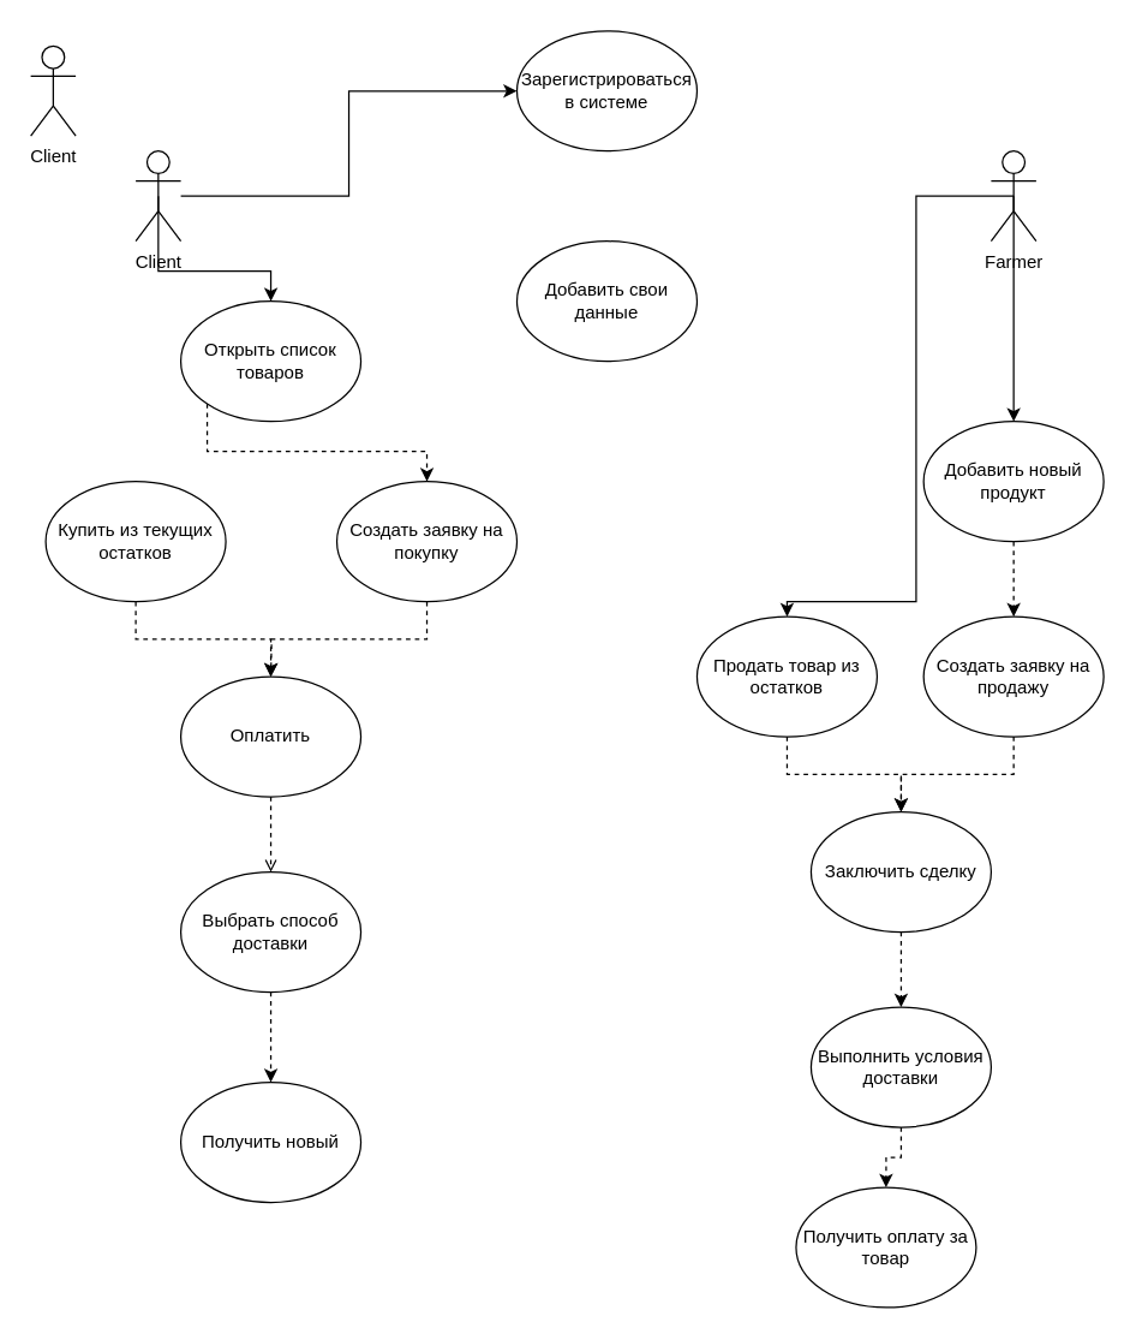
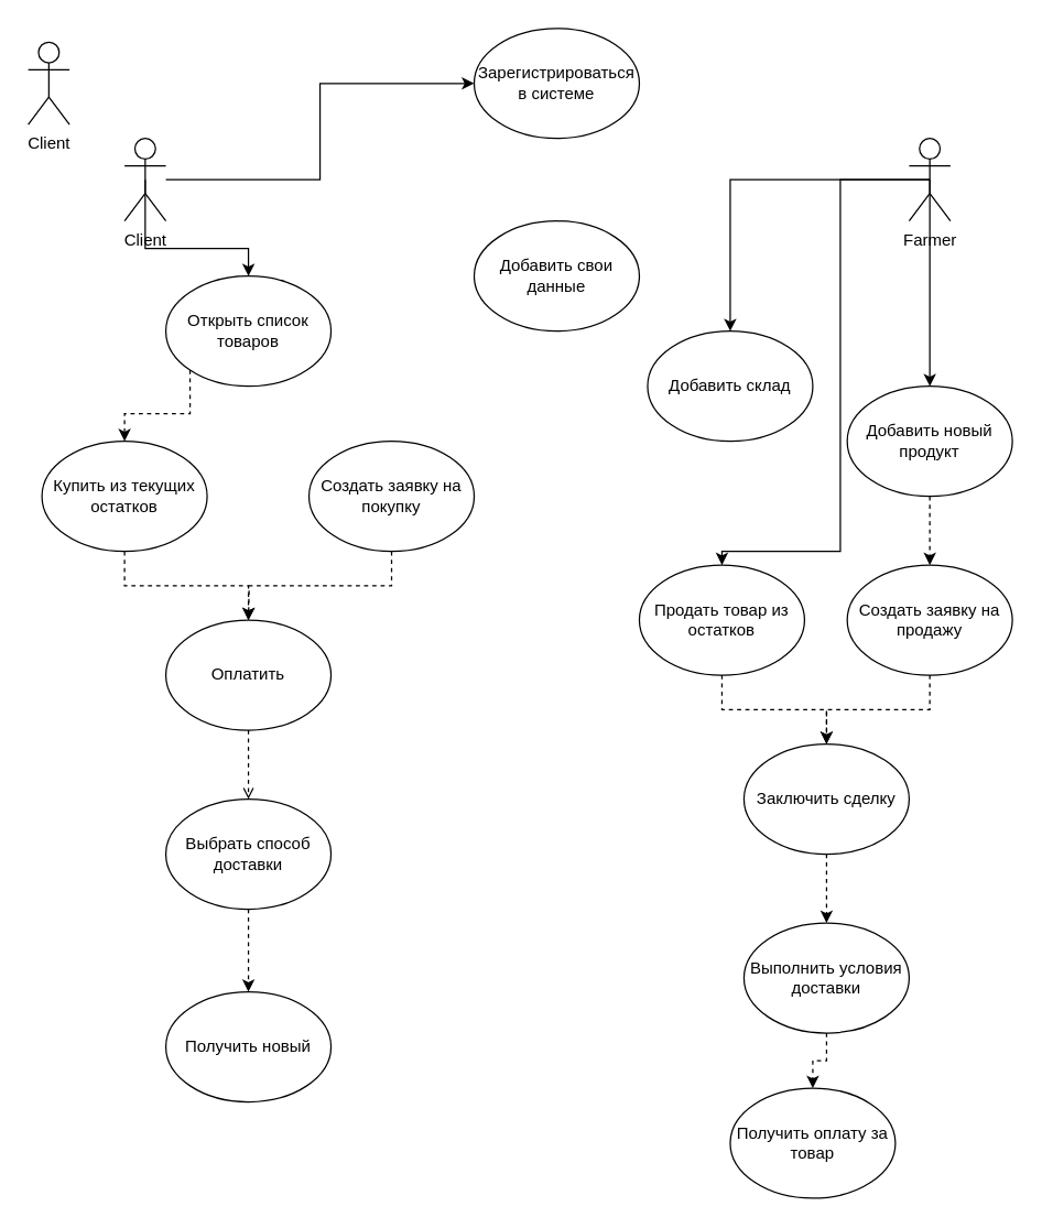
  <mxCell id="0" />
  <mxCell id="1" parent="0" />
  <mxCell id="2" value="" style="edgeStyle=orthogonalEdgeStyle;rounded=0;orthogonalLoop=1;jettySize=auto;html=1;" parent="1" source="4" target="9" edge="1"><mxGeometry relative="1" as="geometry" /></mxCell>
  <mxCell id="3" style="edgeStyle=orthogonalEdgeStyle;rounded=0;orthogonalLoop=1;jettySize=auto;html=1;exitX=0.5;exitY=0.5;exitDx=0;exitDy=0;exitPerimeter=0;entryX=0.5;entryY=0;entryDx=0;entryDy=0;" parent="1" source="4" target="16" edge="1"><mxGeometry relative="1" as="geometry" /></mxCell>
  <mxCell id="4" value="Client" style="shape=umlActor;verticalLabelPosition=bottom;verticalAlign=top;html=1;outlineConnect=0;" parent="1" vertex="1"><mxGeometry x="90" y="100" width="30" height="60" as="geometry" /></mxCell>
+ <mxCell id="5" style="edgeStyle=orthogonalEdgeStyle;rounded=0;orthogonalLoop=1;jettySize=auto;html=1;exitX=0.5;exitY=0.5;exitDx=0;exitDy=0;exitPerimeter=0;entryX=0.5;entryY=0;entryDx=0;entryDy=0;" parent="1" source="8" target="22" edge="1"><mxGeometry relative="1" as="geometry" /></mxCell>
  <mxCell id="6" style="edgeStyle=orthogonalEdgeStyle;rounded=0;orthogonalLoop=1;jettySize=auto;html=1;exitX=0.5;exitY=0.5;exitDx=0;exitDy=0;exitPerimeter=0;entryX=0.5;entryY=0;entryDx=0;entryDy=0;" parent="1" source="8" target="24" edge="1"><mxGeometry relative="1" as="geometry" /></mxCell>
  <mxCell id="7" style="edgeStyle=orthogonalEdgeStyle;rounded=0;orthogonalLoop=1;jettySize=auto;html=1;exitX=0.5;exitY=0.5;exitDx=0;exitDy=0;exitPerimeter=0;entryX=0.5;entryY=0;entryDx=0;entryDy=0;" parent="1" source="8" target="28" edge="1"><mxGeometry relative="1" as="geometry"><Array as="points"><mxPoint x="610" y="130" /><mxPoint x="610" y="400" /></Array></mxGeometry></mxCell>
  <mxCell id="8" value="Farmer" style="shape=umlActor;verticalLabelPosition=bottom;verticalAlign=top;html=1;outlineConnect=0;" parent="1" vertex="1"><mxGeometry x="660" y="100" width="30" height="60" as="geometry" /></mxCell>
  <mxCell id="9" value="Зарегистрироваться в системе" style="ellipse;whiteSpace=wrap;html=1;verticalAlign=middle;labelPosition=center;verticalLabelPosition=middle;align=center;" parent="1" vertex="1"><mxGeometry x="344" y="20" width="120" height="80" as="geometry" /></mxCell>
  <mxCell id="10" value="Добавить свои данные" style="ellipse;whiteSpace=wrap;html=1;" parent="1" vertex="1"><mxGeometry x="344" y="160" width="120" height="80" as="geometry" /></mxCell>
  <mxCell id="11" style="edgeStyle=orthogonalEdgeStyle;rounded=0;orthogonalLoop=1;jettySize=auto;html=1;exitX=0.5;exitY=1;exitDx=0;exitDy=0;dashed=1;" parent="1" source="12" edge="1"><mxGeometry relative="1" as="geometry"><mxPoint x="180" y="450" as="targetPoint" /></mxGeometry></mxCell>
  <mxCell id="12" value="Создать заявку на покупку" style="ellipse;whiteSpace=wrap;html=1;" parent="1" vertex="1"><mxGeometry x="224" y="320" width="120" height="80" as="geometry" /></mxCell>
  <mxCell id="13" style="edgeStyle=orthogonalEdgeStyle;rounded=0;orthogonalLoop=1;jettySize=auto;html=1;exitX=0.5;exitY=1;exitDx=0;exitDy=0;entryX=0.5;entryY=0;entryDx=0;entryDy=0;dashed=1;" parent="1" source="14" target="18" edge="1"><mxGeometry relative="1" as="geometry" /></mxCell>
  <mxCell id="14" value="Купить из текущих остатков" style="ellipse;whiteSpace=wrap;html=1;" parent="1" vertex="1"><mxGeometry x="30" y="320" width="120" height="80" as="geometry" /></mxCell>
- <mxCell id="15" style="edgeStyle=orthogonalEdgeStyle;rounded=0;orthogonalLoop=1;jettySize=auto;html=1;exitX=0;exitY=1;exitDx=0;exitDy=0;dashed=1;" parent="1" source="16" target="12" edge="1"><mxGeometry relative="1" as="geometry" /></mxCell>
+ <mxCell id="15" style="edgeStyle=orthogonalEdgeStyle;rounded=0;orthogonalLoop=1;jettySize=auto;html=1;exitX=0;exitY=1;exitDx=0;exitDy=0;entryX=0.5;entryY=0;entryDx=0;entryDy=0;dashed=1;" parent="1" source="16" target="14" edge="1"><mxGeometry relative="1" as="geometry" /></mxCell>
  <mxCell id="16" value="Открыть список товаров" style="ellipse;whiteSpace=wrap;html=1;" parent="1" vertex="1"><mxGeometry x="120" y="200" width="120" height="80" as="geometry" /></mxCell>
  <mxCell id="17" style="edgeStyle=orthogonalEdgeStyle;rounded=0;orthogonalLoop=1;jettySize=auto;html=1;exitX=0.5;exitY=1;exitDx=0;exitDy=0;dashed=1;endArrow=open;" parent="1" source="18" target="20" edge="1"><mxGeometry relative="1" as="geometry" /></mxCell>
  <mxCell id="18" value="Оплатить" style="ellipse;whiteSpace=wrap;html=1;" parent="1" vertex="1"><mxGeometry x="120" y="450" width="120" height="80" as="geometry" /></mxCell>
  <mxCell id="19" style="edgeStyle=orthogonalEdgeStyle;rounded=0;orthogonalLoop=1;jettySize=auto;html=1;exitX=0.5;exitY=1;exitDx=0;exitDy=0;entryX=0.5;entryY=0;entryDx=0;entryDy=0;dashed=1;" parent="1" source="20" target="21" edge="1"><mxGeometry relative="1" as="geometry" /></mxCell>
  <mxCell id="20" value="Выбрать способ доставки" style="ellipse;whiteSpace=wrap;html=1;" parent="1" vertex="1"><mxGeometry x="120" y="580" width="120" height="80" as="geometry" /></mxCell>
  <mxCell id="21" value="Получить новый" style="ellipse;whiteSpace=wrap;html=1;" parent="1" vertex="1"><mxGeometry x="120" y="720" width="120" height="80" as="geometry" /></mxCell>
+ <mxCell id="22" value="Добавить склад" style="ellipse;whiteSpace=wrap;html=1;" parent="1" vertex="1"><mxGeometry x="470" y="240" width="120" height="80" as="geometry" /></mxCell>
  <mxCell id="23" style="edgeStyle=orthogonalEdgeStyle;rounded=0;orthogonalLoop=1;jettySize=auto;html=1;exitX=0.5;exitY=1;exitDx=0;exitDy=0;entryX=0.5;entryY=0;entryDx=0;entryDy=0;dashed=1;" parent="1" source="24" target="26" edge="1"><mxGeometry relative="1" as="geometry" /></mxCell>
  <mxCell id="24" value="Добавить новый продукт" style="ellipse;whiteSpace=wrap;html=1;" parent="1" vertex="1"><mxGeometry x="615" y="280" width="120" height="80" as="geometry" /></mxCell>
  <mxCell id="25" style="edgeStyle=orthogonalEdgeStyle;rounded=0;orthogonalLoop=1;jettySize=auto;html=1;exitX=0.5;exitY=1;exitDx=0;exitDy=0;entryX=0.5;entryY=0;entryDx=0;entryDy=0;dashed=1;" parent="1" source="26" target="30" edge="1"><mxGeometry relative="1" as="geometry" /></mxCell>
  <mxCell id="26" value="Создать заявку на продажу" style="ellipse;whiteSpace=wrap;html=1;" parent="1" vertex="1"><mxGeometry x="615" y="410" width="120" height="80" as="geometry" /></mxCell>
  <mxCell id="27" style="edgeStyle=orthogonalEdgeStyle;rounded=0;orthogonalLoop=1;jettySize=auto;html=1;exitX=0.5;exitY=1;exitDx=0;exitDy=0;entryX=0.5;entryY=0;entryDx=0;entryDy=0;dashed=1;" parent="1" source="28" target="30" edge="1"><mxGeometry relative="1" as="geometry" /></mxCell>
  <mxCell id="28" value="Продать товар из остатков" style="ellipse;whiteSpace=wrap;html=1;" parent="1" vertex="1"><mxGeometry x="464" y="410" width="120" height="80" as="geometry" /></mxCell>
  <mxCell id="29" style="edgeStyle=orthogonalEdgeStyle;rounded=0;orthogonalLoop=1;jettySize=auto;html=1;exitX=0.5;exitY=1;exitDx=0;exitDy=0;entryX=0.5;entryY=0;entryDx=0;entryDy=0;dashed=1;" parent="1" source="30" target="32" edge="1"><mxGeometry relative="1" as="geometry" /></mxCell>
  <mxCell id="30" value="Заключить сделку" style="ellipse;whiteSpace=wrap;html=1;" parent="1" vertex="1"><mxGeometry x="540" y="540" width="120" height="80" as="geometry" /></mxCell>
  <mxCell id="31" style="edgeStyle=orthogonalEdgeStyle;rounded=0;orthogonalLoop=1;jettySize=auto;html=1;exitX=0.5;exitY=1;exitDx=0;exitDy=0;entryX=0.5;entryY=0;entryDx=0;entryDy=0;dashed=1;" parent="1" source="32" target="33" edge="1"><mxGeometry relative="1" as="geometry" /></mxCell>
  <mxCell id="32" value="Выполнить условия доставки" style="ellipse;whiteSpace=wrap;html=1;" parent="1" vertex="1"><mxGeometry x="540" y="670" width="120" height="80" as="geometry" /></mxCell>
  <mxCell id="33" value="Получить оплату за товар" style="ellipse;whiteSpace=wrap;html=1;" parent="1" vertex="1"><mxGeometry x="530" y="790" width="120" height="80" as="geometry" /></mxCell>
  <mxCell id="34" value="Client" style="shape=umlActor;verticalLabelPosition=bottom;verticalAlign=top;html=1;outlineConnect=0;" vertex="1" parent="1"><mxGeometry x="20" y="30" width="30" height="60" as="geometry" /></mxCell>
